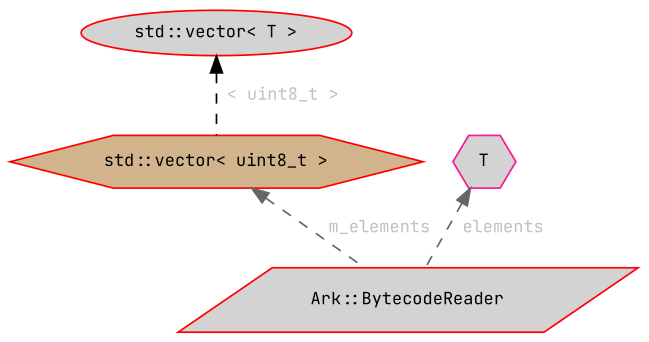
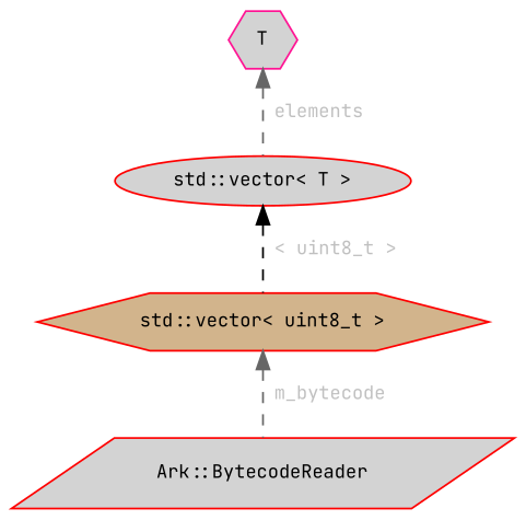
  digraph {
    fontname="JetBrains Mono"
    node [color=red fillcolor=lightgrey fontname="JetBrains Mono" fontsize=10 shape=hexagon style=filled]
    edge [color=gray40 dir=back fontcolor=grey fontname="JetBrains Mono" fontsize=10 labelfontname=Helvetica labelfontsize=10 style=dashed]
    n1 [fontcolor=black height=0.2 label="Ark::BytecodeReader" shape=parallelogram width=0.4]
    n2 [fillcolor=tan height=0.2 label="std::vector\< uint8_t \>" width=0.4]
    n3 [height=0.2 label="std::vector\< T \>" shape=ellipse width=0.4]
    n4 [color=deeppink height=0.2 label=T width=0.4]
-   n2 -> n1 [label=" m_elements"]
+   n2 -> n1 [label=" m_bytecode"]
    n3 -> n2 [color=black label=" \< uint8_t \>"]
-   n4 -> n1 [label=" elements"]
+   n4 -> n3 [label=" elements"]
  }
